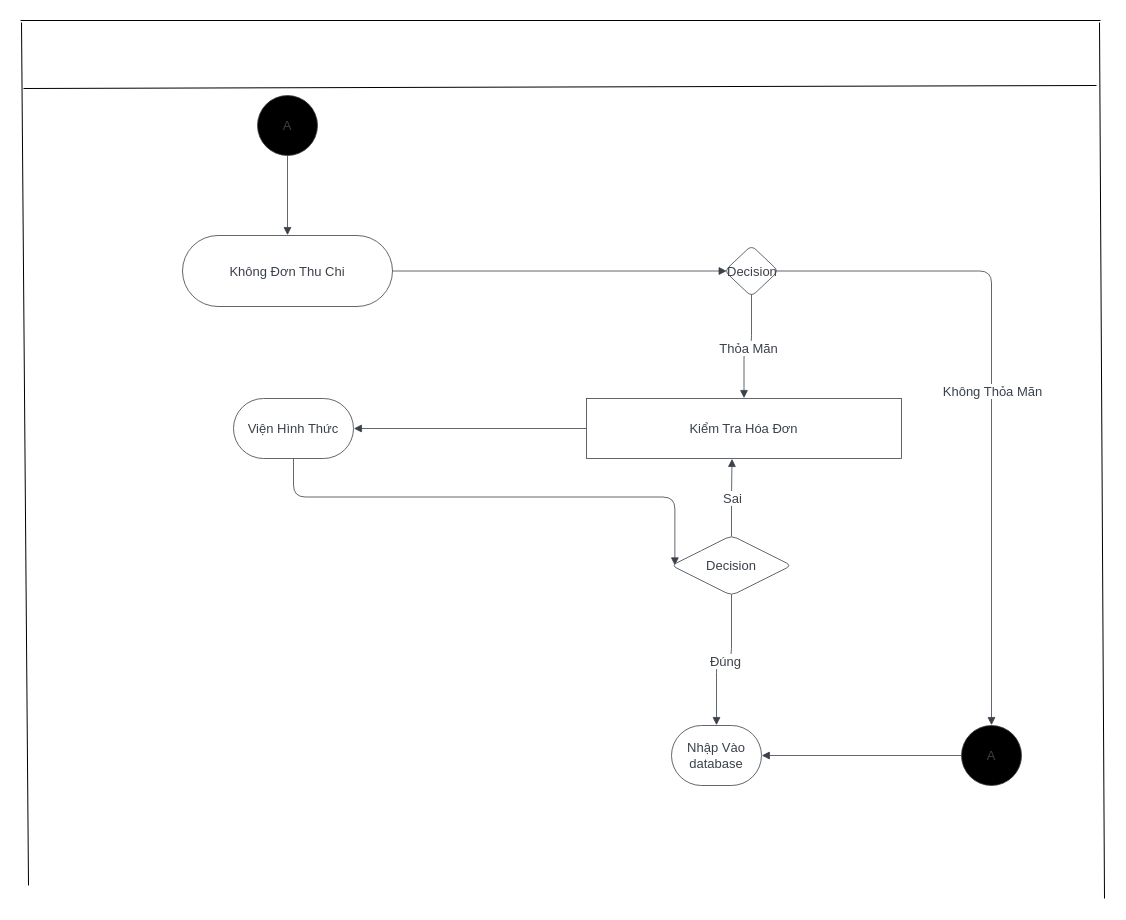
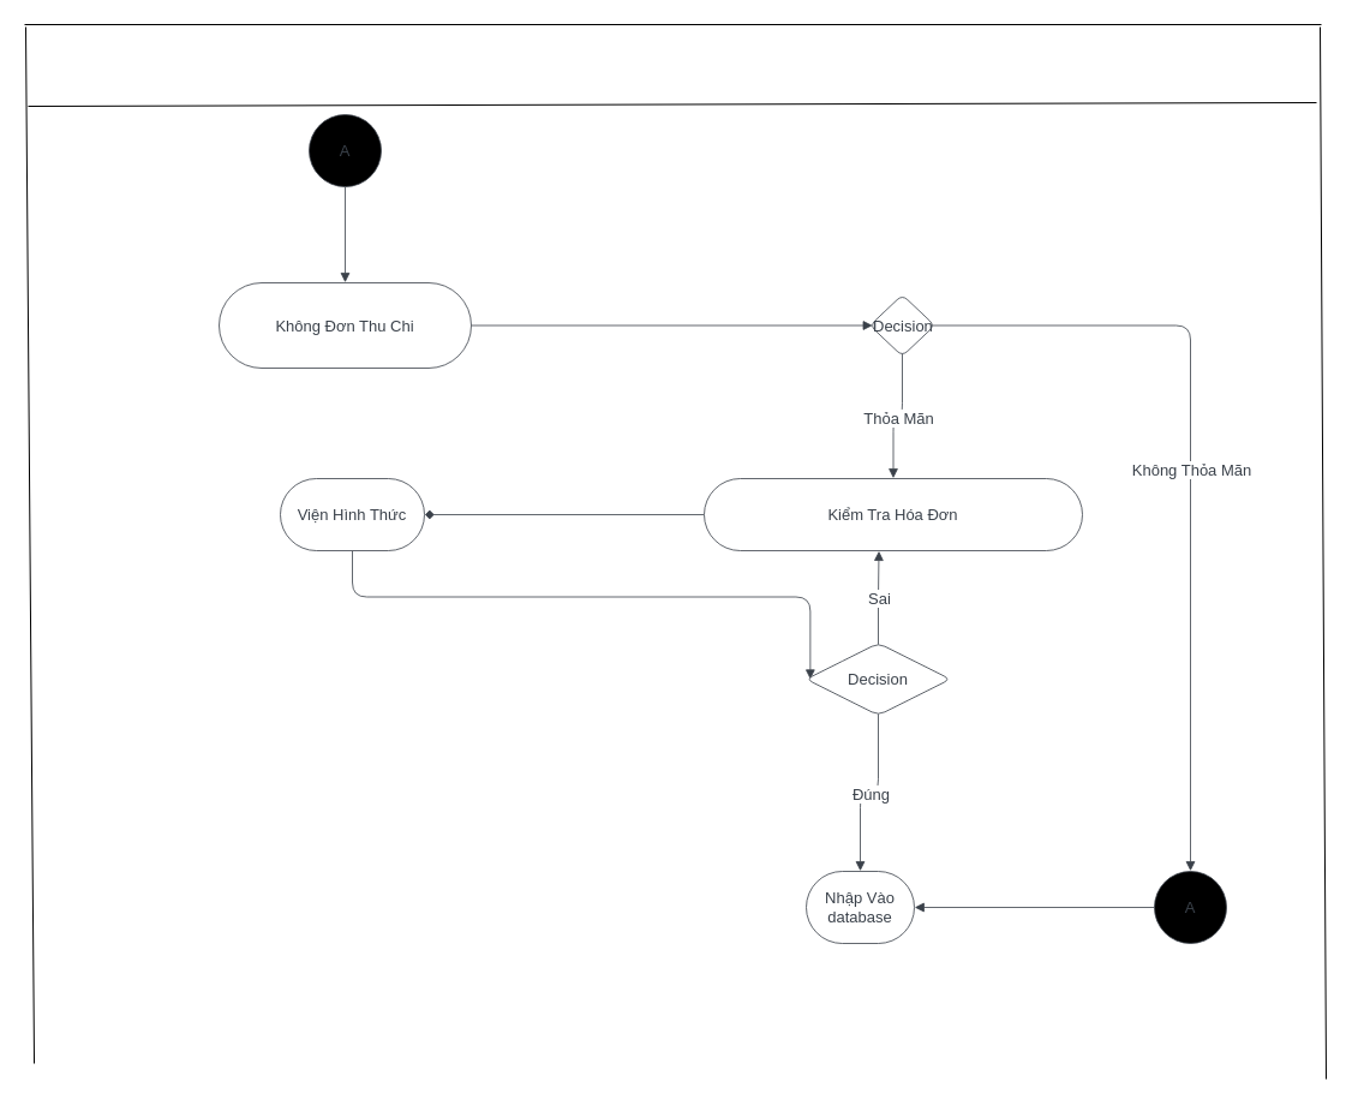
  <mxCell id="0" />
  <mxCell id="1" parent="0" />
  <mxCell id="2" value="A" style="html=1;overflow=block;blockSpacing=1;whiteSpace=wrap;ellipse;fontSize=13;fontColor=#3a414a;align=center;spacing=3.8;strokeColor=#3a414a;strokeOpacity=100;fillOpacity=100;rounded=1;absoluteArcSize=1;arcSize=12;fillColor=#000000;strokeWidth=0.8;lucidId=8S9yl-ERyHd-;" vertex="1" parent="1"><mxGeometry x="257" y="95" width="60" height="60" as="geometry" /></mxCell>
  <mxCell id="3" value="Không Đơn Thu Chi" style="html=1;overflow=block;blockSpacing=1;whiteSpace=wrap;rounded=1;arcSize=50;fontSize=13;fontColor=#3a414a;align=center;spacing=3.8;strokeColor=#3a414a;strokeOpacity=100;fillOpacity=100;fillColor=#ffffff;strokeWidth=0.8;lucidId=nT9ybPC7RvjR;" vertex="1" parent="1"><mxGeometry x="182" y="235" width="210" height="71" as="geometry" /></mxCell>
  <mxCell id="4" value="" style="html=1;jettySize=18;whiteSpace=wrap;fontSize=13;strokeColor=#3a414a;strokeOpacity=100;strokeWidth=0.8;rounded=1;arcSize=24;edgeStyle=orthogonalEdgeStyle;startArrow=none;endArrow=block;endFill=1;exitX=0.5;exitY=1.006;exitPerimeter=0;entryX=0.5;entryY=-0.005;entryPerimeter=0;lucidId=yW9yOWUkro7s;" edge="1" parent="1" source="2" target="3"><mxGeometry width="100" height="100" relative="1" as="geometry"><Array as="points" /></mxGeometry></mxCell>
  <mxCell id="5" value="" style="html=1;jettySize=18;whiteSpace=wrap;fontSize=13;strokeColor=#3a414a;strokeOpacity=100;strokeWidth=0.8;rounded=1;arcSize=24;edgeStyle=orthogonalEdgeStyle;startArrow=none;endArrow=block;endFill=1;exitX=1.002;exitY=0.5;exitPerimeter=0;entryX=0.041;entryY=0.5;entryPerimeter=0;lucidId=FX9y_aXIc~Ck;" edge="1" parent="1" source="3" target="6"><mxGeometry width="100" height="100" relative="1" as="geometry"><Array as="points" /></mxGeometry></mxCell>
  <mxCell id="6" value="Decision" style="html=1;overflow=block;blockSpacing=1;whiteSpace=wrap;rhombus;fontSize=13;fontColor=#3a414a;align=center;spacing=3.8;strokeColor=#3a414a;strokeOpacity=100;fillOpacity=100;rounded=1;absoluteArcSize=1;arcSize=12;fillColor=#ffffff;strokeWidth=0.8;lucidId=oY9yR1~m1FlP;" vertex="1" parent="1"><mxGeometry x="724" y="245" width="54" height="51" as="geometry" /></mxCell>
  <mxCell id="7" value="" style="html=1;jettySize=18;whiteSpace=wrap;fontSize=13;fontColor=#3a414a;align=center;strokeColor=#3a414a;strokeOpacity=100;strokeWidth=0.8;rounded=1;arcSize=24;edgeStyle=orthogonalEdgeStyle;startArrow=none;endArrow=block;endFill=1;exitX=0.5;exitY=0.961;exitPerimeter=0;entryX=0.5;entryY=-0.006;entryPerimeter=0;lucidId=7Y9yZenn23_j;" edge="1" parent="1" source="6" target="9"><mxGeometry width="100" height="100" relative="1" as="geometry"><Array as="points" /></mxGeometry></mxCell>
  <mxCell id="8" value="Thỏa Mãn" style="text;html=1;resizable=0;labelBackgroundColor=default;align=center;verticalAlign=middle;fontColor=#3a414a;fontSize=13;" vertex="1" parent="7"><mxGeometry relative="1" as="geometry" /></mxCell>
- <mxCell id="9" value="Kiểm Tra Hóa Đơn" style="html=1;overflow=block;blockSpacing=1;whiteSpace=wrap;arcSize=50;fontSize=13;fontColor=#3a414a;align=center;spacing=3.8;strokeColor=#3a414a;strokeOpacity=100;fillOpacity=100;fillColor=#ffffff;strokeWidth=0.8;lucidId=9Y9yDhor3EnU;rounded=0;" vertex="1" parent="1"><mxGeometry x="586" y="398" width="315" height="60" as="geometry" /></mxCell>
- <mxCell id="10" value="" style="html=1;jettySize=18;whiteSpace=wrap;fontSize=13;strokeColor=#3a414a;strokeOpacity=100;strokeWidth=0.8;rounded=1;arcSize=24;edgeStyle=orthogonalEdgeStyle;startArrow=none;endArrow=block;endFill=1;exitX=-0.001;exitY=0.5;exitPerimeter=0;entryX=1.003;entryY=0.5;entryPerimeter=0;lucidId=509yuBTiwyB3;" edge="1" parent="1" source="9" target="11"><mxGeometry width="100" height="100" relative="1" as="geometry"><Array as="points" /></mxGeometry></mxCell>
+ <mxCell id="9" value="Kiểm Tra Hóa Đơn" style="html=1;overflow=block;blockSpacing=1;whiteSpace=wrap;rounded=1;arcSize=50;fontSize=13;fontColor=#3a414a;align=center;spacing=3.8;strokeColor=#3a414a;strokeOpacity=100;fillOpacity=100;fillColor=#ffffff;strokeWidth=0.8;lucidId=9Y9yDhor3EnU;" vertex="1" parent="1"><mxGeometry x="586" y="398" width="315" height="60" as="geometry" /></mxCell>
+ <mxCell id="10" value="" style="html=1;jettySize=18;whiteSpace=wrap;fontSize=13;strokeColor=#3a414a;strokeOpacity=100;strokeWidth=0.8;rounded=1;arcSize=24;edgeStyle=orthogonalEdgeStyle;startArrow=none;endArrow=diamond;endFill=1;exitX=-0.001;exitY=0.5;exitPerimeter=0;entryX=1.003;entryY=0.5;entryPerimeter=0;lucidId=509yuBTiwyB3;" edge="1" parent="1" source="9" target="11"><mxGeometry width="100" height="100" relative="1" as="geometry"><Array as="points" /></mxGeometry></mxCell>
  <mxCell id="11" value="Viện Hình Thức" style="html=1;overflow=block;blockSpacing=1;whiteSpace=wrap;rounded=1;arcSize=50;fontSize=13;fontColor=#3a414a;align=center;spacing=3.8;strokeColor=#3a414a;strokeOpacity=100;fillOpacity=100;fillColor=#ffffff;strokeWidth=0.8;lucidId=709ydj2Hwbgn;" vertex="1" parent="1"><mxGeometry x="233" y="398" width="120" height="60" as="geometry" /></mxCell>
  <mxCell id="12" value="" style="html=1;jettySize=18;whiteSpace=wrap;fontSize=13;strokeColor=#3a414a;strokeOpacity=100;strokeWidth=0.8;rounded=1;arcSize=24;edgeStyle=orthogonalEdgeStyle;startArrow=none;endArrow=block;endFill=1;exitX=0.5;exitY=1.006;exitPerimeter=0;entryX=0.028;entryY=0.5;entryPerimeter=0;lucidId=O19y_bmjX321;" edge="1" parent="1" source="11" target="13"><mxGeometry width="100" height="100" relative="1" as="geometry"><Array as="points" /></mxGeometry></mxCell>
  <mxCell id="13" value="Decision" style="html=1;overflow=block;blockSpacing=1;whiteSpace=wrap;rhombus;fontSize=13;fontColor=#3a414a;align=center;spacing=3.8;strokeColor=#3a414a;strokeOpacity=100;fillOpacity=100;rounded=1;absoluteArcSize=1;arcSize=12;fillColor=#ffffff;strokeWidth=0.8;lucidId=P19ytMVIa3yp;" vertex="1" parent="1"><mxGeometry x="671" y="535" width="120" height="60" as="geometry" /></mxCell>
  <mxCell id="14" value="" style="html=1;jettySize=18;whiteSpace=wrap;fontSize=13;fontColor=#3a414a;align=center;strokeColor=#3a414a;strokeOpacity=100;strokeWidth=0.8;rounded=1;arcSize=24;edgeStyle=orthogonalEdgeStyle;startArrow=none;endArrow=block;endFill=1;exitX=0.5;exitY=0.017;exitPerimeter=0;entryX=0.462;entryY=1.006;entryPerimeter=0;lucidId=X19y9hra4T~d;" edge="1" parent="1" source="13" target="9"><mxGeometry width="100" height="100" relative="1" as="geometry"><Array as="points" /></mxGeometry></mxCell>
  <mxCell id="15" value="Sai" style="text;html=1;resizable=0;labelBackgroundColor=default;align=center;verticalAlign=middle;fontColor=#3a414a;fontSize=13;" vertex="1" parent="14"><mxGeometry relative="1" as="geometry" /></mxCell>
  <mxCell id="16" value="" style="html=1;jettySize=18;whiteSpace=wrap;fontSize=13;fontColor=#3a414a;align=center;strokeColor=#3a414a;strokeOpacity=100;strokeWidth=0.8;rounded=1;arcSize=24;edgeStyle=orthogonalEdgeStyle;startArrow=none;endArrow=block;endFill=1;exitX=0.5;exitY=0.983;exitPerimeter=0;entryX=0.5;entryY=-0.006;entryPerimeter=0;lucidId=~19yy963cnjn;" edge="1" parent="1" source="13" target="18"><mxGeometry width="100" height="100" relative="1" as="geometry"><Array as="points" /></mxGeometry></mxCell>
  <mxCell id="17" value="Đúng" style="text;html=1;resizable=0;labelBackgroundColor=default;align=center;verticalAlign=middle;fontColor=#3a414a;fontSize=13;" vertex="1" parent="16"><mxGeometry relative="1" as="geometry" /></mxCell>
  <mxCell id="18" value="Nhập Vào database" style="html=1;overflow=block;blockSpacing=1;whiteSpace=wrap;rounded=1;arcSize=50;fontSize=13;fontColor=#3a414a;align=center;spacing=3.8;strokeColor=#3a414a;strokeOpacity=100;fillOpacity=100;fillColor=#ffffff;strokeWidth=0.8;lucidId=b29ymocIRrL.;" vertex="1" parent="1"><mxGeometry x="671" y="725" width="90" height="60" as="geometry" /></mxCell>
  <mxCell id="19" value="" style="html=1;jettySize=18;whiteSpace=wrap;fontSize=13;fontColor=#3a414a;align=center;strokeColor=#3a414a;strokeOpacity=100;strokeWidth=0.8;rounded=1;arcSize=24;edgeStyle=orthogonalEdgeStyle;startArrow=none;endArrow=block;endFill=1;exitX=0.959;exitY=0.5;exitPerimeter=0;entryX=0.5;entryY=-0.006;entryPerimeter=0;lucidId=H29yDN~sAeUb;" edge="1" parent="1" source="6" target="21"><mxGeometry width="100" height="100" relative="1" as="geometry"><Array as="points" /></mxGeometry></mxCell>
  <mxCell id="20" value="Không Thỏa Mãn" style="text;html=1;resizable=0;labelBackgroundColor=default;align=center;verticalAlign=middle;fontColor=#3a414a;fontSize=13;" vertex="1" parent="19"><mxGeometry relative="1" as="geometry" /></mxCell>
  <mxCell id="21" value="A" style="html=1;overflow=block;blockSpacing=1;whiteSpace=wrap;ellipse;fontSize=13;fontColor=#3a414a;align=center;spacing=3.8;strokeColor=#3a414a;strokeOpacity=100;fillOpacity=100;rounded=1;absoluteArcSize=1;arcSize=12;fillColor=#000000;strokeWidth=0.8;lucidId=L29ybsV21f.~;" vertex="1" parent="1"><mxGeometry x="961" y="725" width="60" height="60" as="geometry" /></mxCell>
  <mxCell id="22" value="" style="html=1;jettySize=18;whiteSpace=wrap;fontSize=13;strokeColor=#3a414a;strokeOpacity=100;strokeWidth=0.8;rounded=1;arcSize=24;edgeStyle=orthogonalEdgeStyle;startArrow=none;endArrow=block;endFill=1;exitX=-0.006;exitY=0.5;exitPerimeter=0;entryX=1.003;entryY=0.5;entryPerimeter=0;lucidId=229ybiALb~jn;" edge="1" parent="1" source="21" target="18"><mxGeometry width="100" height="100" relative="1" as="geometry"><Array as="points" /></mxGeometry></mxCell>
  <mxCell id="23" value="" style="endArrow=none;html=1;rounded=0;" edge="1" parent="1"><mxGeometry width="50" height="50" relative="1" as="geometry"><mxPoint x="20" y="20" as="sourcePoint" /><mxPoint x="1100" y="20" as="targetPoint" /></mxGeometry></mxCell>
  <mxCell id="24" value="" style="endArrow=none;html=1;rounded=0;" edge="1" parent="1"><mxGeometry width="50" height="50" relative="1" as="geometry"><mxPoint x="23" y="88" as="sourcePoint" /><mxPoint x="1096" y="85" as="targetPoint" /></mxGeometry></mxCell>
  <mxCell id="25" value="" style="endArrow=none;html=1;rounded=0;" edge="1" parent="1"><mxGeometry width="50" height="50" relative="1" as="geometry"><mxPoint x="1104" y="898" as="sourcePoint" /><mxPoint x="1099" y="22" as="targetPoint" /></mxGeometry></mxCell>
  <mxCell id="26" value="" style="endArrow=none;html=1;rounded=0;" edge="1" parent="1"><mxGeometry width="50" height="50" relative="1" as="geometry"><mxPoint x="28" y="885" as="sourcePoint" /><mxPoint x="21" y="22" as="targetPoint" /></mxGeometry></mxCell>
